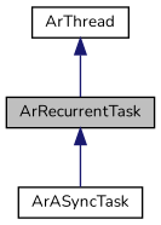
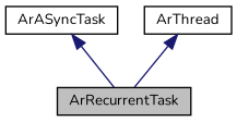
  digraph {
    fontname=Nunito
    node [color=black fillcolor=white fontname=Nunito fontsize=10 shape=record style=filled]
    edge [color=midnightblue dir=back fontname=Nunito fontsize=10 labelfontname=FreeSans labelfontsize=10 style=solid]
    n1 [fillcolor=grey75 fontcolor=black height=0.2 label=ArRecurrentTask width=0.4]
    n2 [height=0.2 label=ArASyncTask width=0.4]
    n3 [height=0.2 label=ArThread width=0.4]
-   n1 -> n2
+   n2 -> n1
    n3 -> n1
  }
